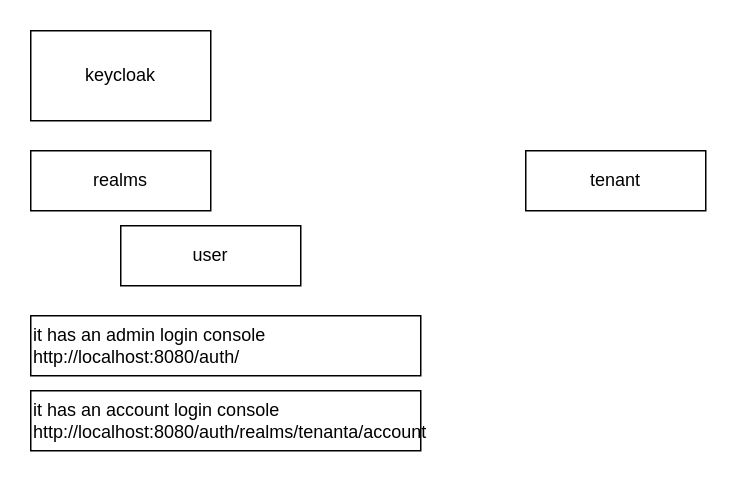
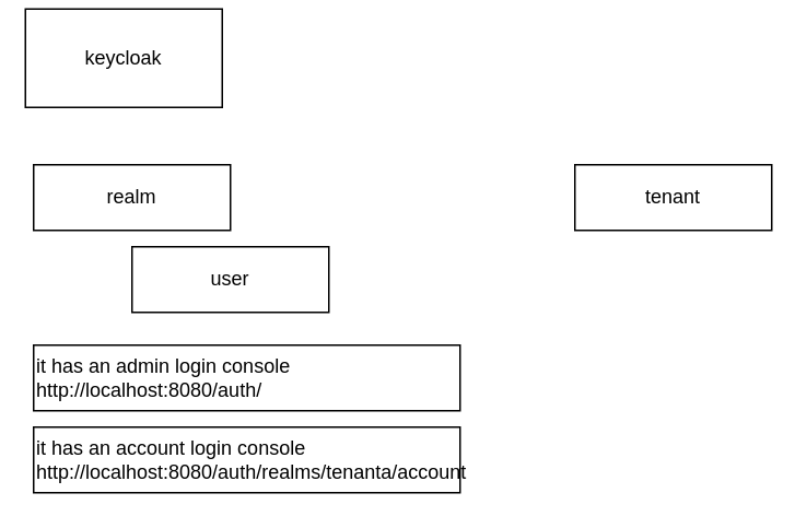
  <mxCell id="0" />
  <mxCell id="1" parent="0" />
- <mxCell id="2" value="keycloak" style="rounded=0;whiteSpace=wrap;html=1;" parent="1" vertex="1"><mxGeometry x="20" y="20" width="120" height="60" as="geometry" /></mxCell>
- <mxCell id="3" value="realms" style="rounded=0;whiteSpace=wrap;html=1;" parent="1" vertex="1"><mxGeometry x="20" y="100" width="120" height="40" as="geometry" /></mxCell>
+ <mxCell id="2" value="keycloak" style="rounded=0;whiteSpace=wrap;html=1;" parent="1" vertex="1"><mxGeometry x="15" y="5" width="120" height="60" as="geometry" /></mxCell>
+ <mxCell id="3" value="realm" style="rounded=0;whiteSpace=wrap;html=1;" parent="1" vertex="1"><mxGeometry x="20" y="100" width="120" height="40" as="geometry" /></mxCell>
  <mxCell id="4" value="tenant" style="rounded=0;whiteSpace=wrap;html=1;" parent="1" vertex="1"><mxGeometry x="350" y="100" width="120" height="40" as="geometry" /></mxCell>
  <mxCell id="5" value="user" style="rounded=0;whiteSpace=wrap;html=1;" vertex="1" parent="1"><mxGeometry x="80" y="150" width="120" height="40" as="geometry" /></mxCell>
  <mxCell id="6" value="it has an admin login console&lt;br&gt;http://localhost:8080/auth/" style="rounded=0;whiteSpace=wrap;html=1;align=left;" vertex="1" parent="1"><mxGeometry x="20" y="210" width="260" height="40" as="geometry" /></mxCell>
  <mxCell id="7" value="it has an account login console&lt;br&gt;http://localhost:8080/auth/realms/tenanta/account" style="rounded=0;whiteSpace=wrap;html=1;align=left;" vertex="1" parent="1"><mxGeometry x="20" y="260" width="260" height="40" as="geometry" /></mxCell>
